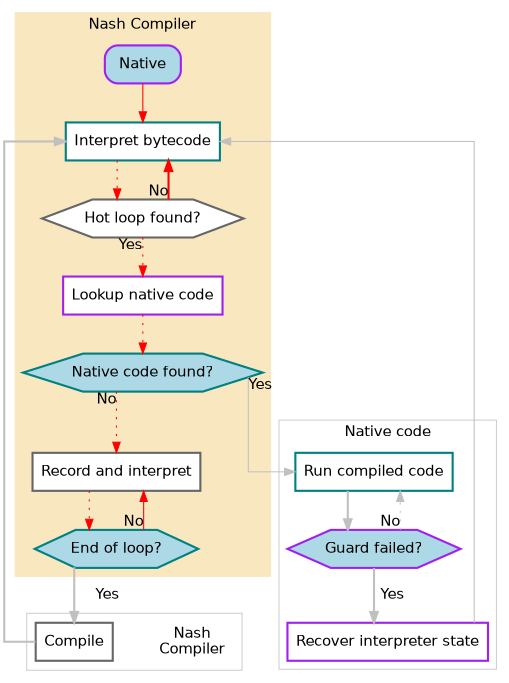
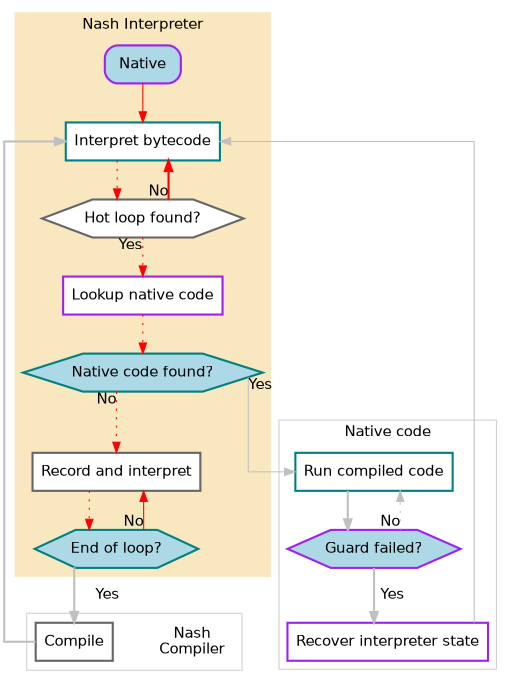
  digraph {
    bgcolor="#ffffff"
    fontname=Helvetica
    splines=ortho
    node [color=purple fillcolor=white fontname=Helvetica shape=box style="filled,bold"]
    edge [color=red fontname=Helvetica style=dotted]
    n1 [fillcolor=lightblue label=Native style="filled,bold,rounded" width=1]
    n2 [color=teal label="Interpret bytecode" width=1]
    n3 [label="Lookup native code" width=1]
    n4 [color=gray40 label="Record and interpret" width=1]
    n5 [color=gray40 label="Hot loop found?" shape=hexagon width=1]
    n6 [color=teal fillcolor=lightblue label="Native code found?" shape=hexagon width=1]
    n7 [color=teal fillcolor=lightblue label="End of loop?" shape=hexagon width=1]
    n8 [color=gray40 label=Compile]
    n9 [color=gray40 label="Nash\nCompiler" shape=plaintext style=filled]
    n10 [color=teal label="Run compiled code"]
    n11 [label="Recover interpreter state"]
    n12 [fillcolor=lightblue label="Guard failed?" shape=hexagon]
    subgraph cluster_1 {
      color="#f9e7bf"
-     label="Nash Compiler"
+     label="Nash Interpreter"
      style=filled
      n1
      n2
      n3
      n4
      n5
      n6
      n7
    }
    subgraph cluster_2 {
      color="#cfcfcf"
      style=solid
      subgraph sub_3 {
        color="#cfcfcf"
        rank=same
        style=solid
        n8
        n9
      }
    }
    subgraph cluster_4 {
      color="#cfcfcf"
      label="Native code"
      style=solid
      n10
      n11
      n12
    }
    n1 -> n2 [style=solid]
    n2 -> n5
    n3 -> n6
    n4 -> n7
    n5 -> n2 [labelangle=-50 labeldistance=2 style=bold taillabel=No]
    n5 -> n3 [labelangle=-50 labeldistance=2.5 taillabel=Yes]
    n6 -> n4 [labelangle=-50 labeldistance=2.5 taillabel=No]
    n6 -> n10 [color=gray labelangle=50 labeldistance=2.5 style=solid taillabel=Yes]
    n7 -> n4 [labelangle=-50 labeldistance=2.5 style=solid taillabel=No]
    n7 -> n8 [color=gray label=Yes style=bold]
    n8 -> n2 [color=gray style=bold]
    n8 -> n9 [style=invis color="" fontname=""]
    n10 -> n12 [color=gray style=bold]
    n11 -> n2 [color=gray style=solid]
    n12 -> n10 [color=gray labelangle=-50 labeldistance=2.5 taillabel=No]
    n12 -> n11 [color=gray label=Yes style=bold]
  }
